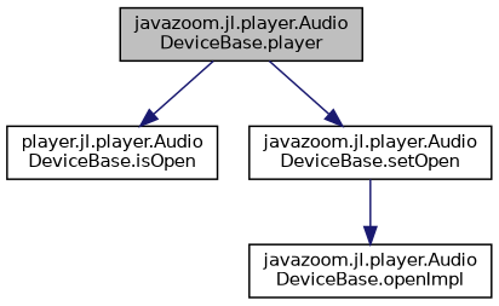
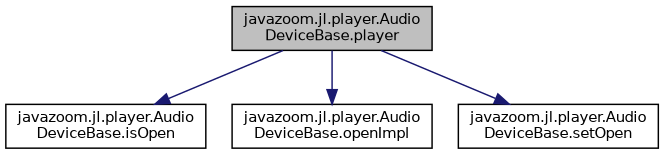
  digraph {
    rankdir=TB
    node [color=black fillcolor=white fontname=Helvetica fontsize=10 shape=record style=filled]
    edge [color=midnightblue fontname=Helvetica fontsize=10 labelfontname=Helvetica labelfontsize=10 style=solid]
    n1 [fillcolor=grey75 fontcolor=black height=0.2 label="javazoom.jl.player.Audio\lDeviceBase.player" width=0.4]
-   n2 [height=0.2 label="player.jl.player.Audio\lDeviceBase.isOpen" width=0.4]
+   n2 [height=0.2 label="javazoom.jl.player.Audio\lDeviceBase.isOpen" width=0.4]
    n3 [height=0.2 label="javazoom.jl.player.Audio\lDeviceBase.openImpl" width=0.4]
    n4 [height=0.2 label="javazoom.jl.player.Audio\lDeviceBase.setOpen" width=0.4]
    n1 -> n2
-   n4 -> n3
+   n1 -> n3
    n1 -> n4
  }
